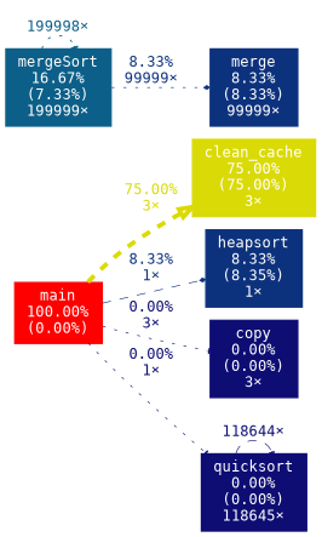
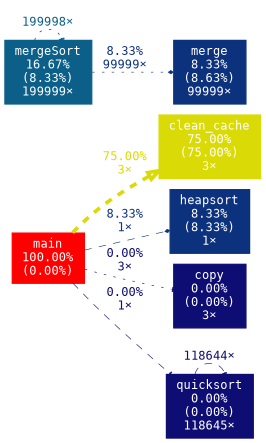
  digraph {
    fontname="DejaVu Sans Mono"
    nodesep=0.125
    rankdir=LR
    ranksep=0.25
    node [color="#0d327d" fontcolor="#ffffff" fontname="DejaVu Sans Mono" fontsize=10.00 shape=box style=filled]
    edge [arrowhead=tee arrowsize=0.35 color="#0d0d73" fontcolor="#0d0d73" fontname="DejaVu Sans Mono" fontsize=10.00 labeldistance=0.50 penwidth=0.50 style=dashed]
    n1 [color="#ff0000" height=0 label="main\n100.00%\n(0.00%)" width=0]
    n2 [color="#dada06" height=0 label="clean_cache\n75.00%\n(75.00%)\n3×" width=0]
-   n3 [height=0 label="heapsort\n8.33%\n(8.35%)\n1×" width=0]
+   n3 [height=0 label="heapsort\n8.33%\n(8.33%)\n1×" width=0]
    n4 [color="#0d0d73" height=0 label="copy\n0.00%\n(0.00%)\n3×" width=0]
    n5 [color="#0d0d73" height=0 label="quicksort\n0.00%\n(0.00%)\n118645×" width=0]
-   n6 [color="#0c5f88" height=0 label="mergeSort\n16.67%\n(7.33%)\n199999×" width=0]
-   n7 [height=0 label="merge\n8.33%\n(8.33%)\n99999×" width=0]
+   n6 [color="#0c5f88" height=0 label="mergeSort\n16.67%\n(8.33%)\n199999×" width=0]
+   n7 [height=0 label="merge\n8.33%\n(8.63%)\n99999×" width=0]
    n1 -> n2 [arrowhead=onormal arrowsize=0.87 color="#dada06" fontcolor="#dada06" label="75.00%\n3×" labeldistance=3.00 penwidth=3.00]
    n1 -> n3 [arrowhead=diamond color="#0d327d" fontcolor="#0d327d" label="8.33%\n1×"]
    n1 -> n4 [label="0.00%\n3×" style=dotted]
-   n1 -> n5 [label="0.00%\n1×" style=dotted]
+   n1 -> n5 [label="0.00%\n1×"]
    n5 -> n5 [label="118644×"]
    n6 -> n6 [arrowsize=0.41 color="#0c5f88" fontcolor="#0c5f88" label="199998×" labeldistance=0.67 penwidth=0.67 style=dotted]
    n6 -> n7 [arrowhead=diamond color="#0d327d" fontcolor="#0d327d" label="8.33%\n99999×" style=dotted]
  }
